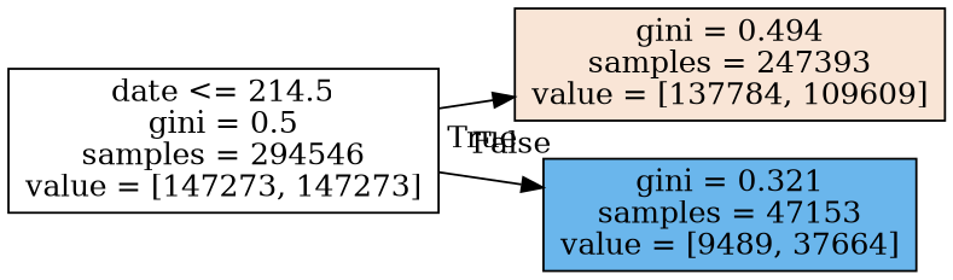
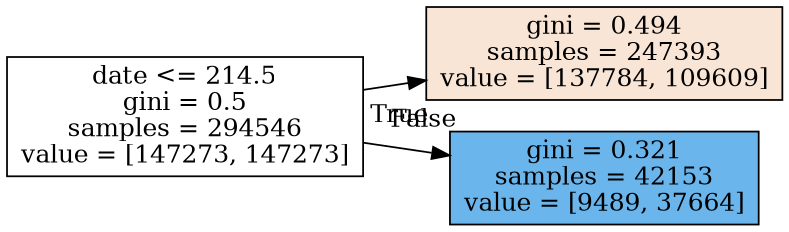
  digraph {
    rankdir=LR
    node [color=black shape=box style=filled]
    edge [labeldistance=2.5]
    n1 [fillcolor="#e5813900" label="date <= 214.5\ngini = 0.5\nsamples = 294546\nvalue = [147273, 147273]"]
    n2 [fillcolor="#e5813934" label="gini = 0.494\nsamples = 247393\nvalue = [137784, 109609]"]
-   n3 [fillcolor="#399de5bf" label="gini = 0.321\nsamples = 47153\nvalue = [9489, 37664]"]
+   n3 [fillcolor="#399de5bf" label="gini = 0.321\nsamples = 42153\nvalue = [9489, 37664]"]
    n1 -> n2 [headlabel=True labelangle=45]
    n1 -> n3 [headlabel=False labelangle=-45]
  }
